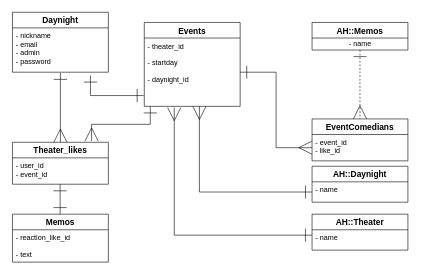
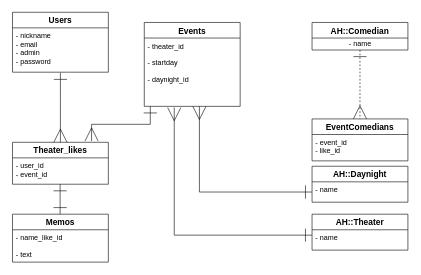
  <mxCell id="0" />
  <mxCell id="1" parent="0" />
- <mxCell id="2" value="Daynight" style="swimlane;fontStyle=1;childLayout=stackLayout;horizontal=1;startSize=26;horizontalStack=0;resizeParent=1;resizeParentMax=0;resizeLast=0;collapsible=1;marginBottom=0;align=center;fontSize=14;" parent="1" vertex="1"><mxGeometry x="20" y="20" width="160" height="100" as="geometry" /></mxCell>
+ <mxCell id="2" value="Users" style="swimlane;fontStyle=1;childLayout=stackLayout;horizontal=1;startSize=26;horizontalStack=0;resizeParent=1;resizeParentMax=0;resizeLast=0;collapsible=1;marginBottom=0;align=center;fontSize=14;" parent="1" vertex="1"><mxGeometry x="20" y="20" width="160" height="100" as="geometry" /></mxCell>
  <mxCell id="3" value="- nickname&#10;- email&#10;- admin&#10;- password" style="text;strokeColor=none;fillColor=none;spacingLeft=4;spacingRight=4;overflow=hidden;rotatable=0;points=[[0,0.5],[1,0.5]];portConstraint=eastwest;fontSize=12;" parent="2" vertex="1"><mxGeometry y="26" width="160" height="74" as="geometry" /></mxCell>
  <mxCell id="4" value="Events" style="swimlane;fontStyle=1;childLayout=stackLayout;horizontal=1;startSize=26;horizontalStack=0;resizeParent=1;resizeParentMax=0;resizeLast=0;collapsible=1;marginBottom=0;align=center;fontSize=14;" parent="1" vertex="1"><mxGeometry x="240" y="37" width="160" height="140" as="geometry" /></mxCell>
  <mxCell id="5" value="- theater_id&#10;&#10;- startday&#10;&#10;- daynight_id" style="text;strokeColor=none;fillColor=none;spacingLeft=4;spacingRight=4;overflow=hidden;rotatable=0;points=[[0,0.5],[1,0.5]];portConstraint=eastwest;fontSize=12;" parent="4" vertex="1"><mxGeometry y="26" width="160" height="114" as="geometry" /></mxCell>
  <mxCell id="6" value="Theater_likes" style="swimlane;fontStyle=1;childLayout=stackLayout;horizontal=1;startSize=26;horizontalStack=0;resizeParent=1;resizeParentMax=0;resizeLast=0;collapsible=1;marginBottom=0;align=center;fontSize=14;" parent="1" vertex="1"><mxGeometry x="20" y="237" width="160" height="70" as="geometry" /></mxCell>
  <mxCell id="7" value="- user_id&#10;- event_id" style="text;strokeColor=none;fillColor=none;spacingLeft=4;spacingRight=4;overflow=hidden;rotatable=0;points=[[0,0.5],[1,0.5]];portConstraint=eastwest;fontSize=12;" parent="6" vertex="1"><mxGeometry y="26" width="160" height="44" as="geometry" /></mxCell>
  <mxCell id="8" value="Memos" style="swimlane;fontStyle=1;childLayout=stackLayout;horizontal=1;startSize=26;horizontalStack=0;resizeParent=1;resizeParentMax=0;resizeLast=0;collapsible=1;marginBottom=0;align=center;fontSize=14;" parent="1" vertex="1"><mxGeometry x="20" y="357" width="160" height="80" as="geometry" /></mxCell>
- <mxCell id="9" value="- reaction_like_id&#10;&#10;- text" style="text;strokeColor=none;fillColor=none;spacingLeft=4;spacingRight=4;overflow=hidden;rotatable=0;points=[[0,0.5],[1,0.5]];portConstraint=eastwest;fontSize=12;" parent="8" vertex="1"><mxGeometry y="26" width="160" height="54" as="geometry" /></mxCell>
+ <mxCell id="9" value="- name_like_id&#10;&#10;- text" style="text;strokeColor=none;fillColor=none;spacingLeft=4;spacingRight=4;overflow=hidden;rotatable=0;points=[[0,0.5],[1,0.5]];portConstraint=eastwest;fontSize=12;" parent="8" vertex="1"><mxGeometry y="26" width="160" height="54" as="geometry" /></mxCell>
  <mxCell id="10" value="EventComedians" style="swimlane;fontStyle=1;childLayout=stackLayout;horizontal=1;startSize=26;horizontalStack=0;resizeParent=1;resizeParentMax=0;resizeLast=0;collapsible=1;marginBottom=0;align=center;fontSize=14;" parent="1" vertex="1"><mxGeometry x="520" y="198" width="160" height="70" as="geometry" /></mxCell>
  <mxCell id="11" value="- event_id&#10;- like_id" style="text;strokeColor=none;fillColor=none;spacingLeft=4;spacingRight=4;overflow=hidden;rotatable=0;points=[[0,0.5],[1,0.5]];portConstraint=eastwest;fontSize=12;" parent="10" vertex="1"><mxGeometry y="26" width="160" height="44" as="geometry" /></mxCell>
- <mxCell id="12" value="AH::Memos" style="swimlane;fontStyle=1;childLayout=stackLayout;horizontal=1;startSize=26;horizontalStack=0;resizeParent=1;resizeParentMax=0;resizeLast=0;collapsible=1;marginBottom=0;align=center;fontSize=14;" parent="1" vertex="1"><mxGeometry x="520" y="37" width="160" height="46" as="geometry" /></mxCell>
+ <mxCell id="12" value="AH::Comedian" style="swimlane;fontStyle=1;childLayout=stackLayout;horizontal=1;startSize=26;horizontalStack=0;resizeParent=1;resizeParentMax=0;resizeLast=0;collapsible=1;marginBottom=0;align=center;fontSize=14;" parent="1" vertex="1"><mxGeometry x="520" y="37" width="160" height="46" as="geometry" /></mxCell>
  <mxCell id="13" value="&lt;span style=&quot;text-align: left&quot;&gt;-&amp;nbsp;name&lt;/span&gt;" style="text;html=1;align=center;verticalAlign=middle;resizable=0;points=[];autosize=1;strokeColor=none;" parent="12" vertex="1"><mxGeometry y="26" width="160" height="20" as="geometry" /></mxCell>
  <mxCell id="14" value="AH::Daynight" style="swimlane;fontStyle=1;childLayout=stackLayout;horizontal=1;startSize=26;horizontalStack=0;resizeParent=1;resizeParentMax=0;resizeLast=0;collapsible=1;marginBottom=0;align=center;fontSize=14;" parent="1" vertex="1"><mxGeometry x="520" y="277" width="160" height="60" as="geometry" /></mxCell>
  <mxCell id="15" value="- name" style="text;strokeColor=none;fillColor=none;spacingLeft=4;spacingRight=4;overflow=hidden;rotatable=0;points=[[0,0.5],[1,0.5]];portConstraint=eastwest;fontSize=12;" parent="14" vertex="1"><mxGeometry y="26" width="160" height="34" as="geometry" /></mxCell>
  <mxCell id="16" value="AH::Theater" style="swimlane;fontStyle=1;childLayout=stackLayout;horizontal=1;startSize=26;horizontalStack=0;resizeParent=1;resizeParentMax=0;resizeLast=0;collapsible=1;marginBottom=0;align=center;fontSize=14;" parent="1" vertex="1"><mxGeometry x="520" y="357" width="160" height="60" as="geometry" /></mxCell>
  <mxCell id="17" value="- name" style="text;strokeColor=none;fillColor=none;spacingLeft=4;spacingRight=4;overflow=hidden;rotatable=0;points=[[0,0.5],[1,0.5]];portConstraint=eastwest;fontSize=12;" parent="16" vertex="1"><mxGeometry y="26" width="160" height="34" as="geometry" /></mxCell>
- <mxCell id="18" style="edgeStyle=orthogonalEdgeStyle;rounded=0;orthogonalLoop=1;jettySize=auto;html=1;exitX=1;exitY=0.5;exitDx=0;exitDy=0;entryX=0;entryY=0.5;entryDx=0;entryDy=0;endArrow=ERmany;endFill=0;endSize=20;startSize=20;startArrow=ERone;startFill=0;" parent="1" source="5" target="11" edge="1"><mxGeometry relative="1" as="geometry" /></mxCell>
  <mxCell id="19" style="edgeStyle=orthogonalEdgeStyle;rounded=0;orthogonalLoop=1;jettySize=auto;html=1;exitX=0.575;exitY=1;exitDx=0;exitDy=0;entryX=0;entryY=0.5;entryDx=0;entryDy=0;endArrow=ERone;endFill=0;endSize=20;startSize=20;startArrow=ERmany;startFill=0;exitPerimeter=0;" parent="1" source="5" target="15" edge="1"><mxGeometry relative="1" as="geometry"><mxPoint x="290" y="258" as="sourcePoint" /><mxPoint x="410" y="379" as="targetPoint" /></mxGeometry></mxCell>
  <mxCell id="20" style="edgeStyle=orthogonalEdgeStyle;rounded=0;orthogonalLoop=1;jettySize=auto;html=1;entryX=0;entryY=0.5;entryDx=0;entryDy=0;endArrow=ERone;endFill=0;endSize=20;startSize=20;startArrow=ERmany;startFill=0;" parent="1" edge="1"><mxGeometry relative="1" as="geometry"><mxPoint x="290" y="179" as="sourcePoint" /><mxPoint x="520" y="392" as="targetPoint" /><Array as="points"><mxPoint x="290" y="392" /></Array></mxGeometry></mxCell>
  <mxCell id="21" style="edgeStyle=orthogonalEdgeStyle;rounded=0;orthogonalLoop=1;jettySize=auto;html=1;exitX=0.5;exitY=0;exitDx=0;exitDy=0;endArrow=ERone;endFill=0;endSize=20;startSize=20;startArrow=ERmany;startFill=0;" parent="1" source="6" edge="1"><mxGeometry relative="1" as="geometry"><mxPoint x="100" y="231" as="sourcePoint" /><mxPoint x="100" y="121" as="targetPoint" /><Array as="points"><mxPoint x="100" y="167" /><mxPoint x="100" y="167" /></Array></mxGeometry></mxCell>
  <mxCell id="22" style="edgeStyle=orthogonalEdgeStyle;rounded=0;orthogonalLoop=1;jettySize=auto;html=1;exitX=0.5;exitY=1;exitDx=0;exitDy=0;entryX=0.5;entryY=0;entryDx=0;entryDy=0;endArrow=ERmany;endFill=0;endSize=20;startSize=20;startArrow=ERone;startFill=0;dashed=1;" parent="1" source="12" target="10" edge="1"><mxGeometry relative="1" as="geometry"><mxPoint x="520" y="90" as="sourcePoint" /><mxPoint x="530" y="251" as="targetPoint" /><Array as="points"><mxPoint x="600" y="147" /><mxPoint x="600" y="147" /></Array></mxGeometry></mxCell>
  <mxCell id="23" style="edgeStyle=orthogonalEdgeStyle;rounded=0;orthogonalLoop=1;jettySize=auto;html=1;endArrow=ERone;endFill=0;endSize=20;startSize=20;startArrow=ERone;startFill=0;" parent="1" edge="1"><mxGeometry relative="1" as="geometry"><mxPoint x="100" y="357" as="sourcePoint" /><mxPoint x="99.5" y="307" as="targetPoint" /><Array as="points"><mxPoint x="99.5" y="307" /><mxPoint x="99.5" y="307" /></Array></mxGeometry></mxCell>
- <mxCell id="24" style="edgeStyle=orthogonalEdgeStyle;rounded=0;orthogonalLoop=1;jettySize=auto;html=1;endArrow=ERone;endFill=0;endSize=20;startSize=20;startArrow=ERone;startFill=0;entryX=0.813;entryY=1.074;entryDx=0;entryDy=0;entryPerimeter=0;exitX=-0.006;exitY=0.842;exitDx=0;exitDy=0;exitPerimeter=0;" parent="1" source="5" target="3" edge="1"><mxGeometry relative="1" as="geometry"><mxPoint x="109.5" y="367" as="sourcePoint" /><mxPoint x="109.5" y="317" as="targetPoint" /><Array as="points"><mxPoint x="150" y="159" /></Array></mxGeometry></mxCell>
  <mxCell id="25" style="edgeStyle=orthogonalEdgeStyle;rounded=0;orthogonalLoop=1;jettySize=auto;html=1;exitX=0.825;exitY=-0.029;exitDx=0;exitDy=0;endArrow=ERone;endFill=0;endSize=20;startSize=20;startArrow=ERmany;startFill=0;exitPerimeter=0;" parent="1" source="6" edge="1"><mxGeometry relative="1" as="geometry"><mxPoint x="250" y="293" as="sourcePoint" /><mxPoint x="250" y="177" as="targetPoint" /><Array as="points"><mxPoint x="152" y="207" /><mxPoint x="250" y="207" /></Array></mxGeometry></mxCell>
